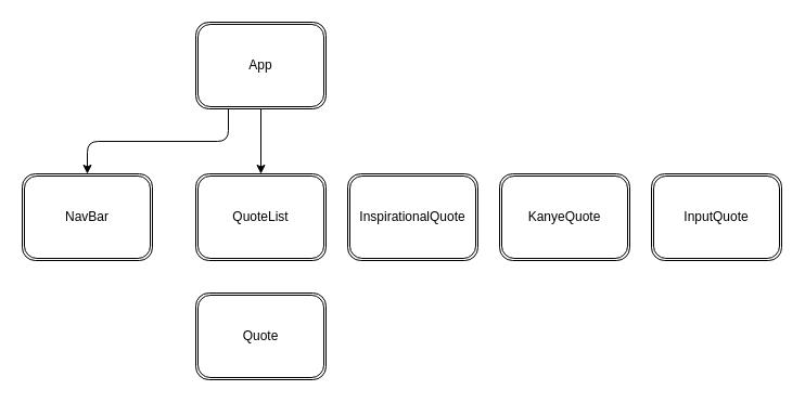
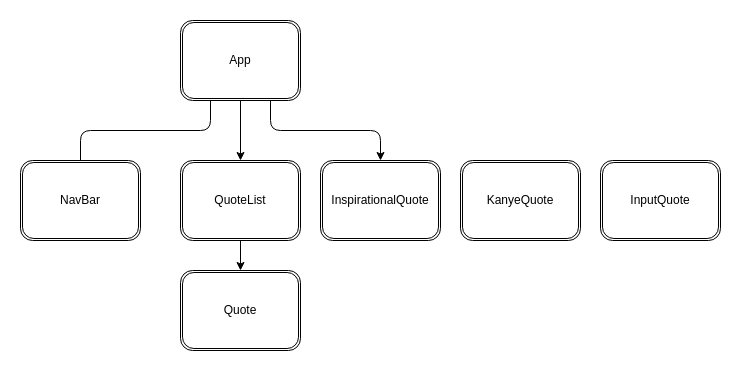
  <mxCell id="0" />
  <mxCell id="1" parent="0" />
  <mxCell id="2" style="edgeStyle=none;html=1;exitX=0.5;exitY=1;exitDx=0;exitDy=0;" edge="1" parent="1" source="5" target="7"><mxGeometry relative="1" as="geometry" /></mxCell>
- <mxCell id="3" style="edgeStyle=orthogonalEdgeStyle;html=1;exitX=0.25;exitY=1;exitDx=0;exitDy=0;" edge="1" parent="1" source="5" target="9"><mxGeometry relative="1" as="geometry" /></mxCell>
+ <mxCell id="3" style="edgeStyle=orthogonalEdgeStyle;html=1;exitX=0.25;exitY=1;exitDx=0;exitDy=0;endArrow=none;" edge="1" parent="1" source="5" target="9"><mxGeometry relative="1" as="geometry" /></mxCell>
+ <mxCell id="4" style="edgeStyle=orthogonalEdgeStyle;html=1;exitX=0.75;exitY=1;exitDx=0;exitDy=0;entryX=0.5;entryY=0;entryDx=0;entryDy=0;" edge="1" parent="1" source="5" target="10"><mxGeometry relative="1" as="geometry"><Array as="points"><mxPoint x="270" y="130" /><mxPoint x="380" y="130" /></Array></mxGeometry></mxCell>
  <mxCell id="5" value="App" style="shape=ext;double=1;rounded=1;whiteSpace=wrap;html=1;" vertex="1" parent="1"><mxGeometry x="180" y="20" width="120" height="80" as="geometry" /></mxCell>
+ <mxCell id="6" style="edgeStyle=orthogonalEdgeStyle;html=1;exitX=0.5;exitY=1;exitDx=0;exitDy=0;entryX=0.5;entryY=0;entryDx=0;entryDy=0;" edge="1" parent="1" source="7" target="8"><mxGeometry relative="1" as="geometry" /></mxCell>
  <mxCell id="7" value="QuoteList" style="shape=ext;double=1;rounded=1;whiteSpace=wrap;html=1;" vertex="1" parent="1"><mxGeometry x="180" y="160" width="120" height="80" as="geometry" /></mxCell>
  <mxCell id="8" value="Quote" style="shape=ext;double=1;rounded=1;whiteSpace=wrap;html=1;" vertex="1" parent="1"><mxGeometry x="180" y="270" width="120" height="80" as="geometry" /></mxCell>
  <mxCell id="9" value="NavBar" style="shape=ext;double=1;rounded=1;whiteSpace=wrap;html=1;" vertex="1" parent="1"><mxGeometry x="20" y="160" width="120" height="80" as="geometry" /></mxCell>
  <mxCell id="10" value="InspirationalQuote" style="shape=ext;double=1;rounded=1;whiteSpace=wrap;html=1;" vertex="1" parent="1"><mxGeometry x="320" y="160" width="120" height="80" as="geometry" /></mxCell>
  <mxCell id="11" value="KanyeQuote" style="shape=ext;double=1;rounded=1;whiteSpace=wrap;html=1;" vertex="1" parent="1"><mxGeometry x="460" y="160" width="120" height="80" as="geometry" /></mxCell>
  <mxCell id="12" value="InputQuote" style="shape=ext;double=1;rounded=1;whiteSpace=wrap;html=1;" vertex="1" parent="1"><mxGeometry x="600" y="160" width="120" height="80" as="geometry" /></mxCell>
